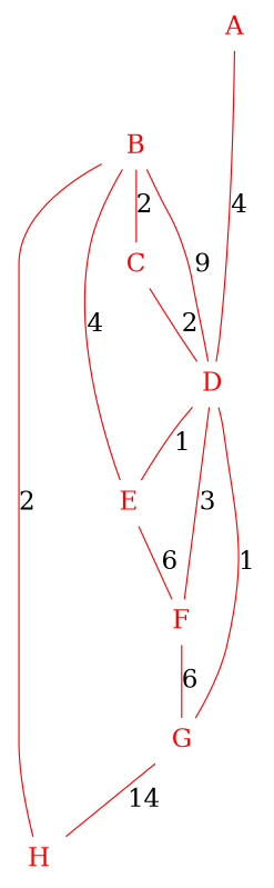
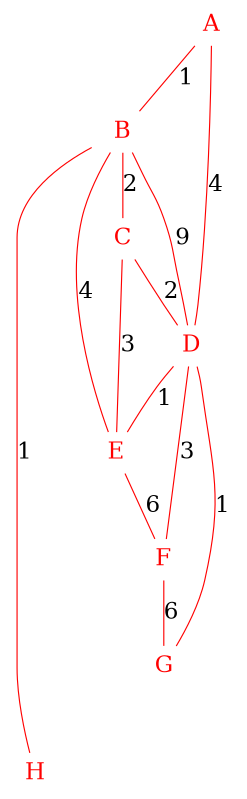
  graph {
    fontname="DejaVu Serif"
    node [fixedsize=true fontcolor=red fontname="DejaVu Serif" fontsize="20pt" shape=none]
    edge [color=red fontname="DejaVu Serif" fontsize="20pt"]
    A
    B
    D
    C
    H
    E
    G
    F
+   A -- B [label=1]
    A -- D [label=4]
    B -- D [label=9]
    B -- C [label=2]
-   B -- H [label=2]
+   B -- H [label=1]
    B -- E [label=4]
    D -- E [label=1]
    D -- G [label=1]
    D -- F [label=3]
    C -- D [label=2]
+   C -- E [label=3]
    E -- F [label=6]
-   G -- H [label=14]
    F -- G [label=6]
  }
